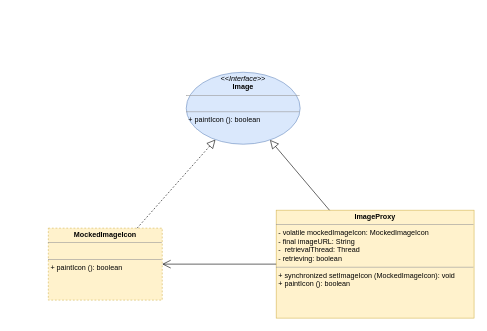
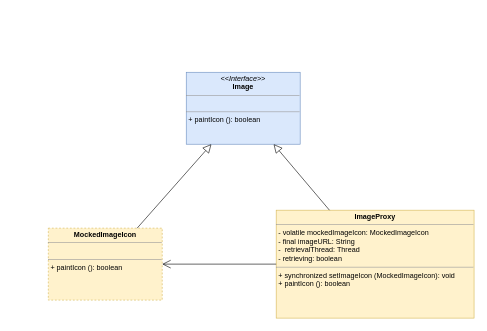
  <mxCell id="0" />
  <mxCell id="1" parent="0" />
  <mxCell id="2" value="&lt;h1&gt;Virtual Proxy Pattern&lt;/h1&gt;Head First, Design Patterns, Building Extensible &amp;amp; Maintainable Object-Oriented Software, Second Edition, O'Reilly, 2020.&lt;p&gt;3.&lt;/p&gt;" style="text;html=1;strokeColor=none;fillColor=none;spacing=5;spacingTop=-20;whiteSpace=wrap;overflow=hidden;rounded=0;fontColor=#FFFFFF;" vertex="1" parent="1"><mxGeometry x="20" y="20" width="610" height="90" as="geometry" /></mxCell>
- <mxCell id="3" value="&lt;p style=&quot;margin:0px;margin-top:4px;text-align:center;&quot;&gt;&lt;i&gt;&amp;lt;&amp;lt;Interface&amp;gt;&amp;gt;&lt;/i&gt;&lt;br&gt;&lt;b&gt;Image&lt;/b&gt;&lt;/p&gt;&lt;hr size=&quot;1&quot;&gt;&lt;p style=&quot;margin:0px;margin-left:4px;&quot;&gt;&lt;br&gt;&lt;/p&gt;&lt;hr size=&quot;1&quot;&gt;&lt;p style=&quot;margin:0px;margin-left:4px;&quot;&gt;+ paintIcon (): boolean&lt;br&gt;&lt;/p&gt;" style="ellipse;verticalAlign=top;align=left;overflow=fill;fontSize=12;fontFamily=Helvetica;html=1;fillColor=#dae8fc;strokeColor=#6c8ebf;fontColor=#000000;" vertex="1" parent="1"><mxGeometry x="310" y="120" width="190" height="120" as="geometry" /></mxCell>
+ <mxCell id="3" value="&lt;p style=&quot;margin:0px;margin-top:4px;text-align:center;&quot;&gt;&lt;i&gt;&amp;lt;&amp;lt;Interface&amp;gt;&amp;gt;&lt;/i&gt;&lt;br&gt;&lt;b&gt;Image&lt;/b&gt;&lt;/p&gt;&lt;hr size=&quot;1&quot;&gt;&lt;p style=&quot;margin:0px;margin-left:4px;&quot;&gt;&lt;br&gt;&lt;/p&gt;&lt;hr size=&quot;1&quot;&gt;&lt;p style=&quot;margin:0px;margin-left:4px;&quot;&gt;+ paintIcon (): boolean&lt;br&gt;&lt;/p&gt;" style="verticalAlign=top;align=left;overflow=fill;fontSize=12;fontFamily=Helvetica;html=1;fillColor=#dae8fc;strokeColor=#6c8ebf;fontColor=#000000;" vertex="1" parent="1"><mxGeometry x="310" y="120" width="190" height="120" as="geometry" /></mxCell>
  <mxCell id="4" value="&lt;p style=&quot;margin:0px;margin-top:4px;text-align:center;&quot;&gt;&lt;b&gt;MockedImageIcon&lt;/b&gt;&lt;/p&gt;&lt;hr size=&quot;1&quot;&gt;&lt;p style=&quot;margin:0px;margin-left:4px;&quot;&gt;&lt;br&gt;&lt;/p&gt;&lt;hr size=&quot;1&quot;&gt;&lt;p style=&quot;margin:0px;margin-left:4px;&quot;&gt;+ paintIcon (): boolean&lt;br&gt;&lt;/p&gt;" style="verticalAlign=top;align=left;overflow=fill;fontSize=12;fontFamily=Helvetica;html=1;fillColor=#fff2cc;strokeColor=#d6b656;fontColor=#000000;dashed=1;" vertex="1" parent="1"><mxGeometry x="80" y="380" width="190" height="120" as="geometry" /></mxCell>
  <mxCell id="5" value="&lt;p style=&quot;margin:0px;margin-top:4px;text-align:center;&quot;&gt;&lt;b&gt;ImageProxy&lt;/b&gt;&lt;/p&gt;&lt;hr size=&quot;1&quot;&gt;&lt;p style=&quot;margin:0px;margin-left:4px;&quot;&gt;- volatile mockedImageIcon: MockedImageIcon&lt;/p&gt;&lt;p style=&quot;margin:0px;margin-left:4px;&quot;&gt;- final imageURL: String&lt;/p&gt;&lt;p style=&quot;margin:0px;margin-left:4px;&quot;&gt;-&amp;nbsp; retrievalThread: Thread&lt;/p&gt;&lt;p style=&quot;margin:0px;margin-left:4px;&quot;&gt;- retrieving: boolean&lt;/p&gt;&lt;hr size=&quot;1&quot;&gt;&lt;p style=&quot;margin:0px;margin-left:4px;&quot;&gt;+ synchronized setImageIcon (MockedImageIcon): void&lt;/p&gt;&lt;p style=&quot;margin:0px;margin-left:4px;&quot;&gt;+ paintIcon (): boolean&lt;br&gt;&lt;/p&gt;" style="verticalAlign=top;align=left;overflow=fill;fontSize=12;fontFamily=Helvetica;html=1;fillColor=#fff2cc;strokeColor=#d6b656;fontColor=#000000;" vertex="1" parent="1"><mxGeometry x="460" y="350" width="330" height="180" as="geometry" /></mxCell>
  <mxCell id="6" value="" style="endArrow=block;endFill=0;endSize=12;html=1;rounded=0;" edge="1" parent="1" source="5" target="3"><mxGeometry width="160" relative="1" as="geometry"><mxPoint x="380" y="290" as="sourcePoint" /><mxPoint x="540" y="290" as="targetPoint" /></mxGeometry></mxCell>
- <mxCell id="7" value="" style="endArrow=block;endFill=0;endSize=12;html=1;rounded=0;dashed=1;" edge="1" parent="1" source="4" target="3"><mxGeometry width="160" relative="1" as="geometry"><mxPoint x="150" y="300" as="sourcePoint" /><mxPoint x="310" y="300" as="targetPoint" /></mxGeometry></mxCell>
+ <mxCell id="7" value="" style="endArrow=block;endFill=0;endSize=12;html=1;rounded=0;" edge="1" parent="1" source="4" target="3"><mxGeometry width="160" relative="1" as="geometry"><mxPoint x="150" y="300" as="sourcePoint" /><mxPoint x="310" y="300" as="targetPoint" /></mxGeometry></mxCell>
  <mxCell id="8" value="" style="endArrow=open;endFill=1;endSize=12;html=1;rounded=0;" edge="1" parent="1" source="5" target="4"><mxGeometry width="160" relative="1" as="geometry"><mxPoint x="230" y="530" as="sourcePoint" /><mxPoint x="390" y="530" as="targetPoint" /></mxGeometry></mxCell>
